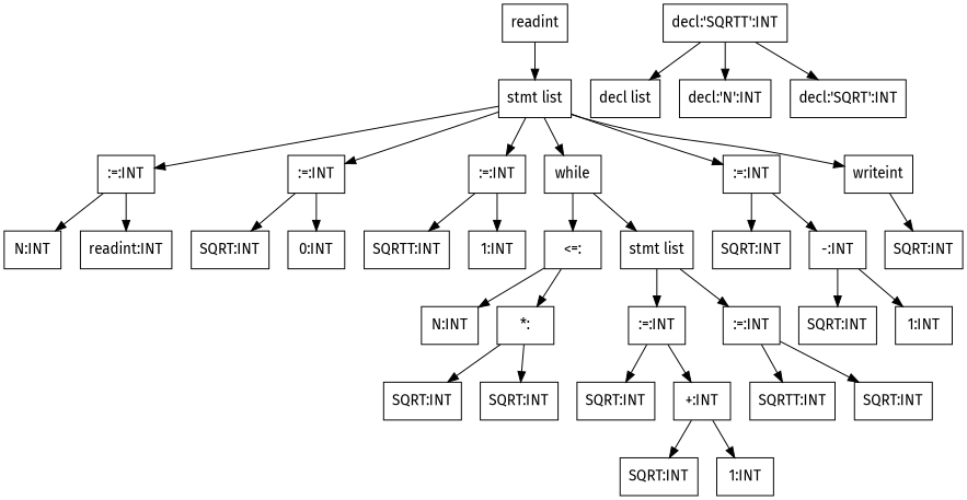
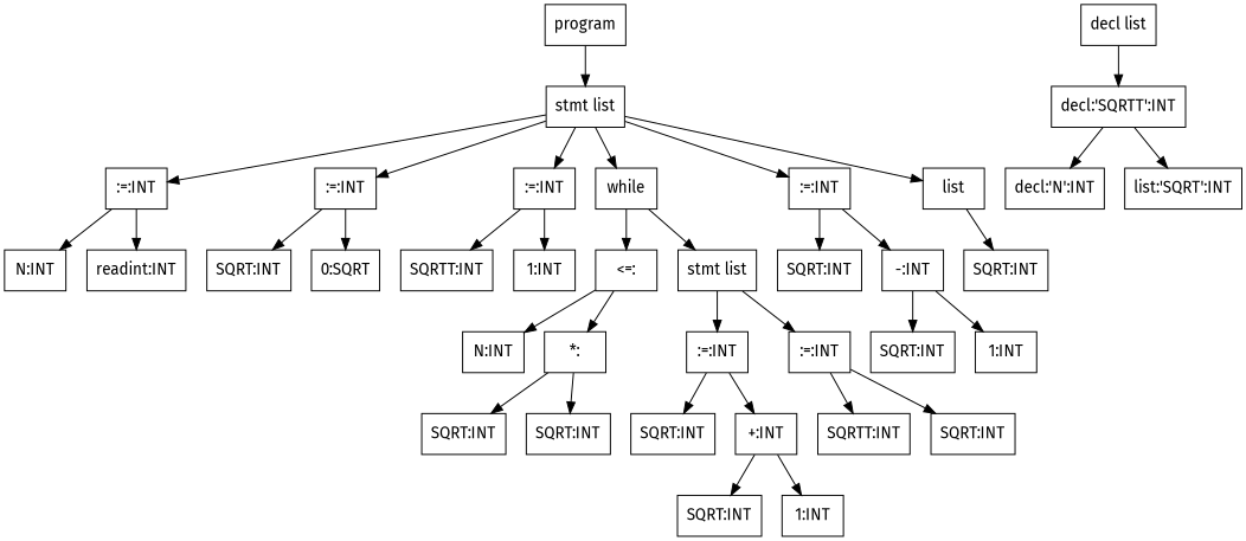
  digraph {
    fontname="Fira Sans"
    ordering=out
    node [fillcolor=white fontname="Fira Sans" shape=box style=filled]
    edge [fontname="Fira Sans"]
-   n1 [label=readint]
+   n1 [label=program]
    n2 [label="stmt list"]
    n3 [label="decl list"]
    n4 [label="decl:'SQRTT':INT"]
    n5 [label=":=:INT"]
    n6 [label=":=:INT"]
    n7 [label=":=:INT"]
    n8 [label=while]
    n9 [label=":=:INT"]
-   n10 [label=writeint]
+   n10 [label=list]
    n11 [label="decl:'N':INT"]
-   n12 [label="decl:'SQRT':INT"]
+   n12 [label="list:'SQRT':INT"]
    n13 [label="N:INT"]
    n14 [label="readint:INT"]
    n15 [label="SQRT:INT"]
-   n16 [label="0:INT"]
+   n16 [label="0:SQRT"]
    n17 [label="SQRTT:INT"]
    n18 [label="1:INT"]
    n19 [label="<=:"]
    n20 [label="stmt list"]
    n21 [label="SQRT:INT"]
    n22 [label="-:INT"]
    n23 [label="SQRT:INT"]
    n24 [label="N:INT"]
    n25 [label="*:"]
    n26 [label=":=:INT"]
    n27 [label=":=:INT"]
    n28 [label="SQRT:INT"]
    n29 [label="SQRT:INT"]
    n30 [label="SQRT:INT"]
    n31 [label="+:INT"]
    n32 [label="SQRTT:INT"]
    n33 [label="SQRT:INT"]
    n34 [label="SQRT:INT"]
    n35 [label="1:INT"]
    n36 [label="SQRT:INT"]
    n37 [label="1:INT"]
    n1 -> n2
    n2 -> n5
    n2 -> n6
    n2 -> n7
    n2 -> n8
    n2 -> n9
    n2 -> n10
-   n4 -> n3
+   n3 -> n4
    n4 -> n11
    n4 -> n12
    n5 -> n13
    n5 -> n14
    n6 -> n15
    n6 -> n16
    n7 -> n17
    n7 -> n18
    n8 -> n19
    n8 -> n20
    n9 -> n21
    n9 -> n22
    n10 -> n23
    n19 -> n24
    n19 -> n25
    n20 -> n26
    n20 -> n27
    n22 -> n36
    n22 -> n37
    n25 -> n28
    n25 -> n29
    n26 -> n30
    n26 -> n31
    n27 -> n32
    n27 -> n33
    n31 -> n34
    n31 -> n35
  }
